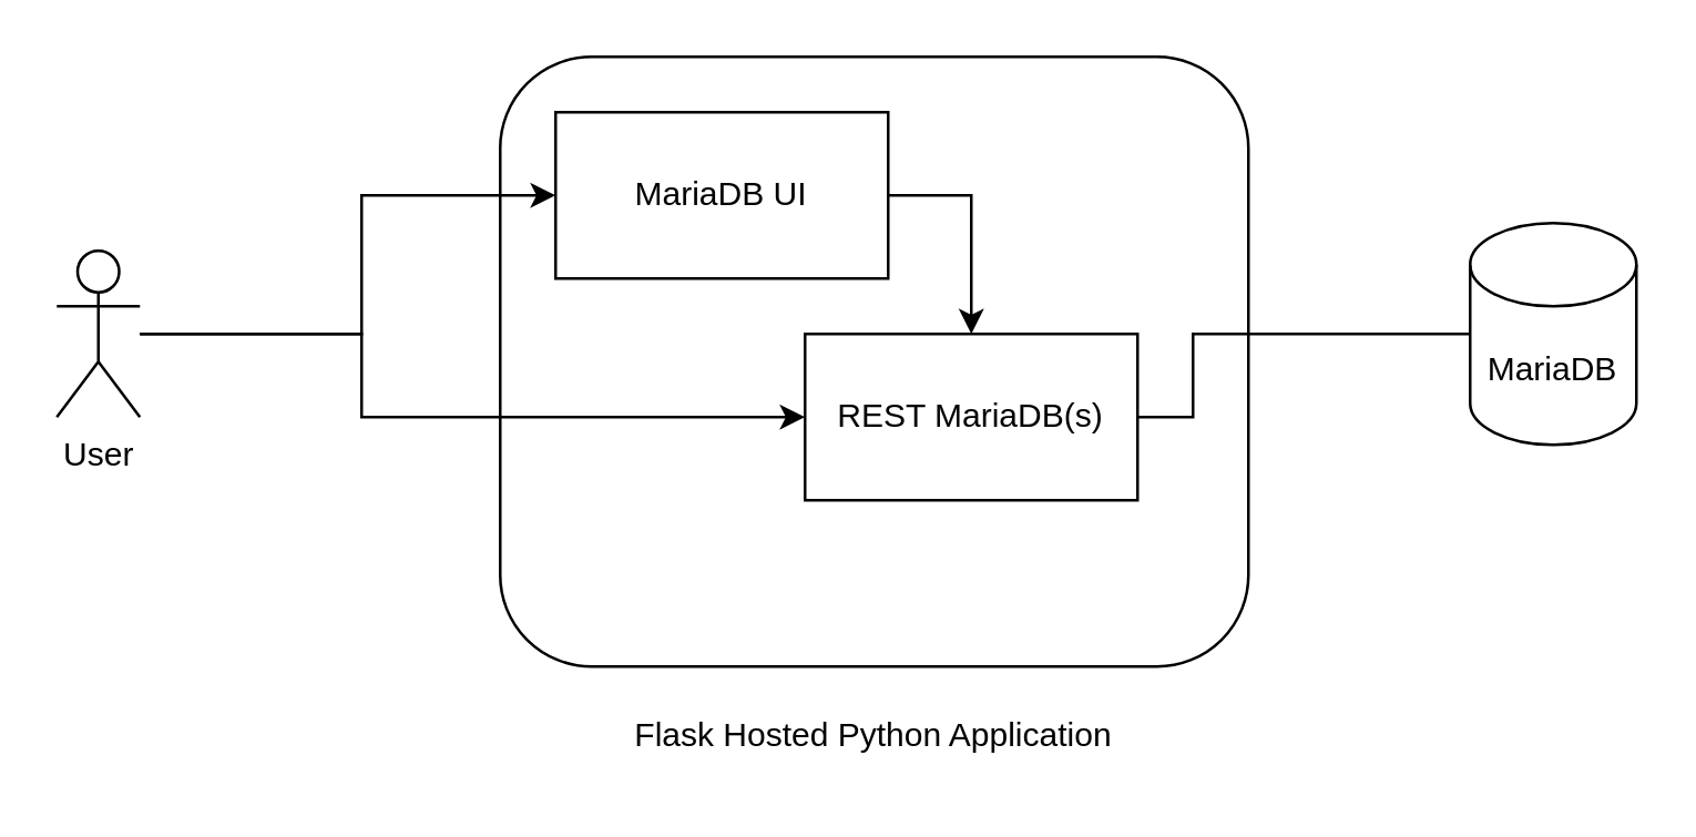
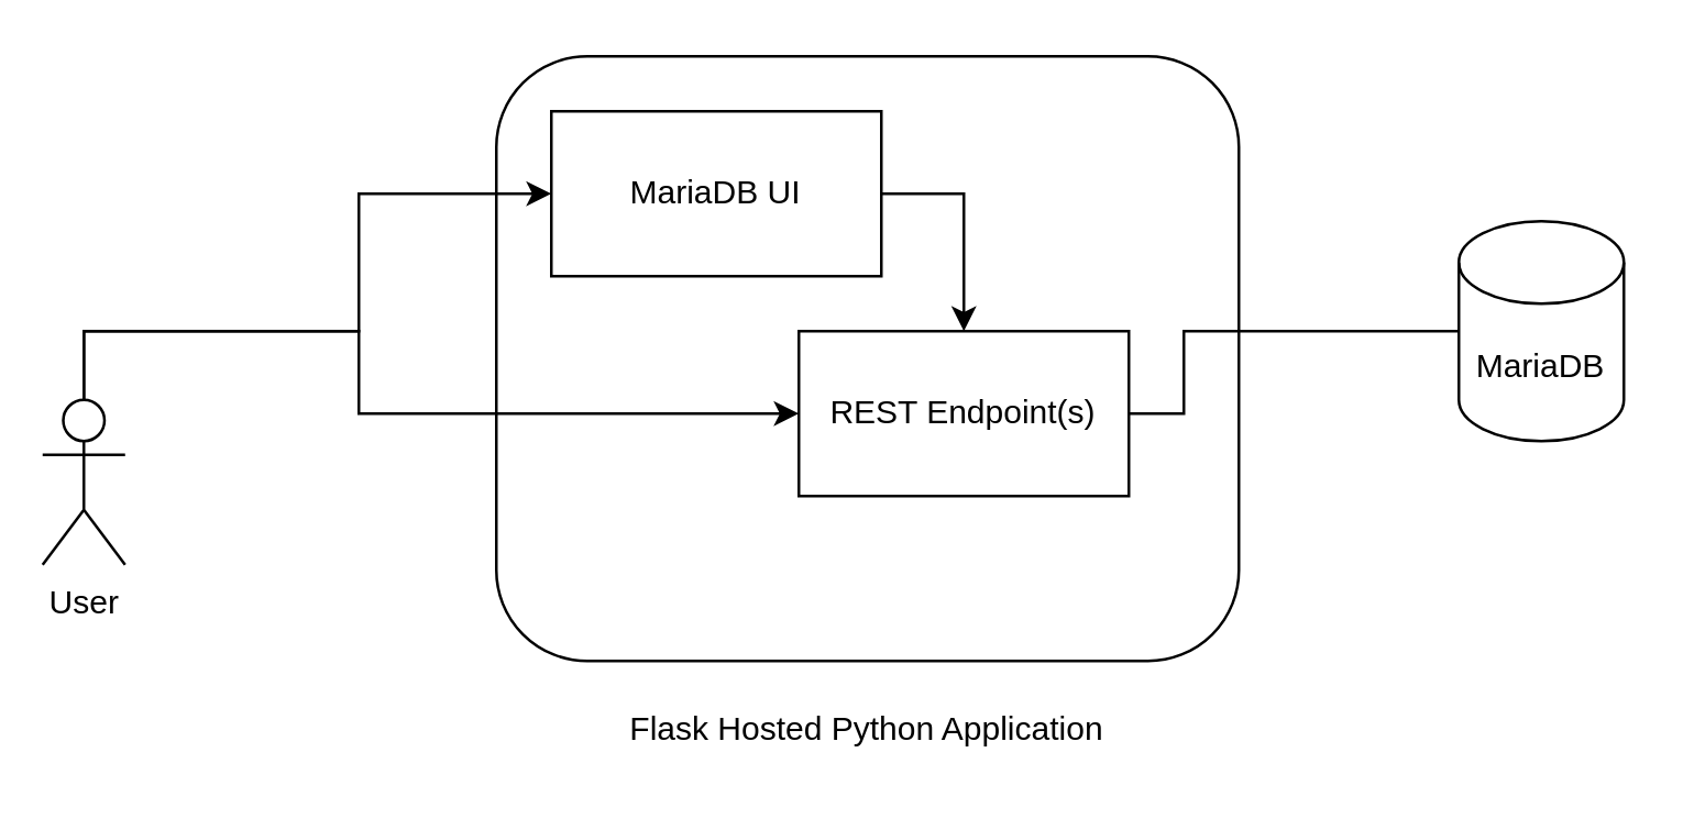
  <mxCell id="0" />
  <mxCell id="1" parent="0" />
- <mxCell id="2" value="User" style="shape=umlActor;verticalLabelPosition=bottom;verticalAlign=top;html=1;outlineConnect=0;" vertex="1" parent="1"><mxGeometry x="20" y="90" width="30" height="60" as="geometry" /></mxCell>
+ <mxCell id="2" value="User" style="shape=umlActor;verticalLabelPosition=bottom;verticalAlign=top;html=1;outlineConnect=0;" vertex="1" parent="1"><mxGeometry x="15" y="145" width="30" height="60" as="geometry" /></mxCell>
  <mxCell id="3" value="" style="rounded=1;whiteSpace=wrap;html=1;align=right;" vertex="1" parent="1"><mxGeometry x="180" y="20" width="270" height="220" as="geometry" /></mxCell>
  <mxCell id="4" style="edgeStyle=orthogonalEdgeStyle;rounded=0;orthogonalLoop=1;jettySize=auto;html=1;exitX=1;exitY=0.5;exitDx=0;exitDy=0;entryX=0.5;entryY=0;entryDx=0;entryDy=0;" edge="1" parent="1" source="5" target="7"><mxGeometry relative="1" as="geometry" /></mxCell>
  <mxCell id="5" value="MariaDB UI" style="rounded=0;whiteSpace=wrap;html=1;" vertex="1" parent="1"><mxGeometry x="200" y="40" width="120" height="60" as="geometry" /></mxCell>
  <mxCell id="6" style="edgeStyle=orthogonalEdgeStyle;rounded=0;orthogonalLoop=1;jettySize=auto;html=1;entryX=0;entryY=0.5;entryDx=0;entryDy=0;entryPerimeter=0;endArrow=none;" edge="1" parent="1" source="7" target="10"><mxGeometry relative="1" as="geometry"><Array as="points"><mxPoint x="430" y="150" /><mxPoint x="430" y="120" /></Array></mxGeometry></mxCell>
- <mxCell id="7" value="REST MariaDB(s)" style="rounded=0;whiteSpace=wrap;html=1;" vertex="1" parent="1"><mxGeometry x="290" y="120" width="120" height="60" as="geometry" /></mxCell>
+ <mxCell id="7" value="REST Endpoint(s)" style="rounded=0;whiteSpace=wrap;html=1;" vertex="1" parent="1"><mxGeometry x="290" y="120" width="120" height="60" as="geometry" /></mxCell>
  <mxCell id="8" style="edgeStyle=orthogonalEdgeStyle;rounded=0;orthogonalLoop=1;jettySize=auto;html=1;entryX=0;entryY=0.5;entryDx=0;entryDy=0;" edge="1" parent="1" source="2" target="5"><mxGeometry relative="1" as="geometry"><Array as="points"><mxPoint x="130" y="120" /><mxPoint x="130" y="70" /></Array></mxGeometry></mxCell>
  <mxCell id="9" style="edgeStyle=orthogonalEdgeStyle;rounded=0;orthogonalLoop=1;jettySize=auto;html=1;entryX=0;entryY=0.5;entryDx=0;entryDy=0;" edge="1" parent="1" source="2" target="7"><mxGeometry relative="1" as="geometry"><Array as="points"><mxPoint x="130" y="120" /><mxPoint x="130" y="150" /></Array></mxGeometry></mxCell>
  <mxCell id="10" value="&lt;div&gt;MariaDB&lt;/div&gt;" style="shape=cylinder3;whiteSpace=wrap;html=1;boundedLbl=1;backgroundOutline=1;size=15;" vertex="1" parent="1"><mxGeometry x="530" y="80" width="60" height="80" as="geometry" /></mxCell>
  <mxCell id="11" value="Flask Hosted Python Application" style="text;html=1;strokeColor=none;fillColor=none;align=center;verticalAlign=middle;whiteSpace=wrap;rounded=0;" vertex="1" parent="1"><mxGeometry x="210" y="250" width="210" height="30" as="geometry" /></mxCell>
